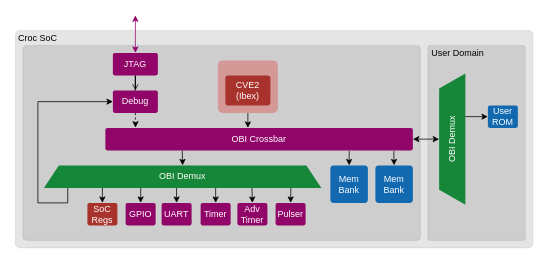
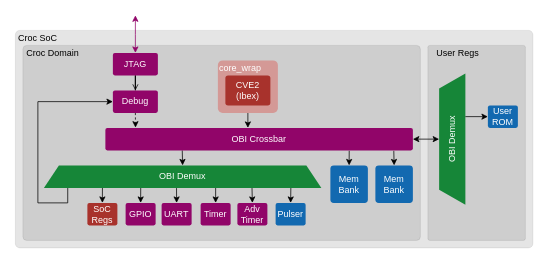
  <mxCell id="0" />
  <mxCell id="1" parent="0" />
  <mxCell id="2" value="" style="rounded=1;whiteSpace=wrap;html=1;arcSize=2;fillColor=#000000;opacity=10;" parent="1" vertex="1"><mxGeometry x="20" y="40" width="690" height="290" as="geometry" /></mxCell>
  <mxCell id="3" value="" style="rounded=1;whiteSpace=wrap;html=1;arcSize=2;fillColor=#000000;opacity=10;" parent="1" vertex="1"><mxGeometry x="570" y="60" width="130" height="260" as="geometry" /></mxCell>
  <mxCell id="4" value="" style="rounded=1;whiteSpace=wrap;html=1;arcSize=2;fillColor=#000000;opacity=10;" parent="1" vertex="1"><mxGeometry x="30" y="60" width="530" height="260" as="geometry" /></mxCell>
  <mxCell id="5" style="edgeStyle=orthogonalEdgeStyle;rounded=0;orthogonalLoop=1;jettySize=auto;html=1;exitX=0.5;exitY=0;exitDx=0;exitDy=0;startArrow=classic;startFill=1;fillColor=#f8cecc;strokeColor=#910569;" parent="1" source="16" edge="1"><mxGeometry relative="1" as="geometry"><mxPoint x="180" y="20" as="targetPoint" /></mxGeometry></mxCell>
  <mxCell id="6" style="edgeStyle=orthogonalEdgeStyle;rounded=0;orthogonalLoop=1;jettySize=auto;html=1;exitX=0.211;exitY=1.003;exitDx=0;exitDy=0;exitPerimeter=0;entryX=0.5;entryY=0;entryDx=0;entryDy=0;" parent="1" source="13" target="24" edge="1"><mxGeometry relative="1" as="geometry" /></mxCell>
  <mxCell id="7" style="edgeStyle=orthogonalEdgeStyle;rounded=0;orthogonalLoop=1;jettySize=auto;html=1;exitX=0.349;exitY=1.005;exitDx=0;exitDy=0;exitPerimeter=0;entryX=0.5;entryY=0;entryDx=0;entryDy=0;" parent="1" source="13" target="25" edge="1"><mxGeometry relative="1" as="geometry" /></mxCell>
  <mxCell id="8" style="edgeStyle=orthogonalEdgeStyle;rounded=0;orthogonalLoop=1;jettySize=auto;html=1;exitX=0.478;exitY=1.01;exitDx=0;exitDy=0;exitPerimeter=0;entryX=0.5;entryY=0;entryDx=0;entryDy=0;" parent="1" source="13" target="26" edge="1"><mxGeometry relative="1" as="geometry" /></mxCell>
  <mxCell id="9" style="edgeStyle=orthogonalEdgeStyle;rounded=0;orthogonalLoop=1;jettySize=auto;html=1;exitX=0.619;exitY=1.003;exitDx=0;exitDy=0;exitPerimeter=0;entryX=0.5;entryY=0;entryDx=0;entryDy=0;" parent="1" source="13" target="27" edge="1"><mxGeometry relative="1" as="geometry" /></mxCell>
  <mxCell id="10" style="edgeStyle=orthogonalEdgeStyle;rounded=0;orthogonalLoop=1;jettySize=auto;html=1;exitX=0.75;exitY=1;exitDx=0;exitDy=0;exitPerimeter=0;entryX=0.5;entryY=0;entryDx=0;entryDy=0;" parent="1" source="13" target="39" edge="1"><mxGeometry relative="1" as="geometry" /></mxCell>
  <mxCell id="11" style="edgeStyle=orthogonalEdgeStyle;rounded=0;orthogonalLoop=1;jettySize=auto;html=1;exitX=0.89;exitY=1;exitDx=0;exitDy=0;exitPerimeter=0;entryX=0.5;entryY=0;entryDx=0;entryDy=0;" parent="1" source="13" target="40" edge="1"><mxGeometry relative="1" as="geometry" /></mxCell>
  <mxCell id="12" style="edgeStyle=orthogonalEdgeStyle;rounded=0;orthogonalLoop=1;jettySize=auto;html=1;exitX=0.086;exitY=1.001;exitDx=0;exitDy=0;exitPerimeter=0;entryX=0;entryY=0.5;entryDx=0;entryDy=0;" parent="1" source="13" target="18" edge="1"><mxGeometry relative="1" as="geometry"><Array as="points"><mxPoint x="90" y="270" /><mxPoint x="50" y="270" /><mxPoint x="50" y="135" /></Array></mxGeometry></mxCell>
  <mxCell id="13" value="OBI Demux" style="shape=trapezoid;perimeter=trapezoidPerimeter;whiteSpace=wrap;html=1;fixedSize=1;rounded=1;fillColor=#168638;strokeColor=none;arcSize=0;points=[[0,1,0,0,0],[0.02,0.73,0,0,0],[0.03,0.5,0,0,0],[0.05,0.27,0,0,0],[0.06,0.07,0,0,0],[0.08,1,0,0,0],[0.21,1,0,0,0],[0.25,0,0,0,0],[0.35,1,0,0,0],[0.48,1,0,0,0],[0.5,0,0,0,0],[0.62,1,0,0,0],[0.75,0,0,0,0],[0.75,1,0,0,0],[0.89,1,0,0,0],[0.94,0.07,0,0,0],[0.95,0.27,0,0,0],[0.97,0.5,0,0,0],[0.98,0.73,0,0,0],[1,1,0,0,0]];fontColor=#FFFFFF;" parent="1" vertex="1"><mxGeometry x="58" y="220" width="370" height="30" as="geometry" /></mxCell>
  <mxCell id="14" value="Croc SoC" style="text;html=1;strokeColor=none;fillColor=none;align=center;verticalAlign=middle;whiteSpace=wrap;rounded=0;opacity=20;" parent="1" vertex="1"><mxGeometry x="20" y="40" width="60" height="20" as="geometry" /></mxCell>
  <mxCell id="15" style="edgeStyle=orthogonalEdgeStyle;rounded=0;orthogonalLoop=1;jettySize=auto;html=1;exitX=0.5;exitY=1;exitDx=0;exitDy=0;endArrow=open;" parent="1" source="16" target="18" edge="1"><mxGeometry relative="1" as="geometry" /></mxCell>
  <mxCell id="16" value="JTAG" style="rounded=1;whiteSpace=wrap;html=1;arcSize=9;fillColor=#910569;strokeColor=none;fontColor=#FFFFFF;" parent="1" vertex="1"><mxGeometry x="150" y="70" width="60" height="30" as="geometry" /></mxCell>
  <mxCell id="17" style="edgeStyle=orthogonalEdgeStyle;rounded=0;orthogonalLoop=1;jettySize=auto;html=1;exitX=0.5;exitY=1;exitDx=0;exitDy=0;entryX=0.098;entryY=-0.012;entryDx=0;entryDy=0;entryPerimeter=0;startArrow=none;startFill=0;endArrow=classic;endFill=1;dashed=1;" parent="1" source="18" target="22" edge="1"><mxGeometry relative="1" as="geometry" /></mxCell>
  <mxCell id="18" value="Debug" style="rounded=1;whiteSpace=wrap;html=1;arcSize=9;fillColor=#910569;strokeColor=none;fontColor=#FFFFFF;" parent="1" vertex="1"><mxGeometry x="150" y="120" width="60" height="30" as="geometry" /></mxCell>
  <mxCell id="19" style="edgeStyle=orthogonalEdgeStyle;rounded=0;orthogonalLoop=1;jettySize=auto;html=1;exitX=0.793;exitY=1.015;exitDx=0;exitDy=0;entryX=0.5;entryY=0;entryDx=0;entryDy=0;exitPerimeter=0;" parent="1" source="22" target="32" edge="1"><mxGeometry relative="1" as="geometry" /></mxCell>
  <mxCell id="20" style="edgeStyle=orthogonalEdgeStyle;rounded=0;orthogonalLoop=1;jettySize=auto;html=1;exitX=0.938;exitY=1.018;exitDx=0;exitDy=0;entryX=0.5;entryY=0;entryDx=0;entryDy=0;exitPerimeter=0;" parent="1" source="22" target="33" edge="1"><mxGeometry relative="1" as="geometry"><Array as="points"><mxPoint x="525" y="202" /><mxPoint x="525" y="202" /></Array></mxGeometry></mxCell>
  <mxCell id="21" style="edgeStyle=orthogonalEdgeStyle;rounded=0;orthogonalLoop=1;jettySize=auto;html=1;exitX=0.25;exitY=1;exitDx=0;exitDy=0;entryX=0.5;entryY=0;entryDx=0;entryDy=0;entryPerimeter=0;" parent="1" source="22" target="13" edge="1"><mxGeometry relative="1" as="geometry" /></mxCell>
  <mxCell id="22" value="OBI Crossbar" style="rounded=1;whiteSpace=wrap;html=1;arcSize=9;fillColor=#910569;strokeColor=none;fontColor=#FFFFFF;" parent="1" vertex="1"><mxGeometry x="140" y="170" width="410" height="30" as="geometry" /></mxCell>
  <mxCell id="23" style="edgeStyle=orthogonalEdgeStyle;rounded=0;orthogonalLoop=1;jettySize=auto;html=1;exitX=0.5;exitY=1;exitDx=0;exitDy=0;startArrow=none;startFill=0;endArrow=classic;endFill=1;" parent="1" source="30" edge="1"><mxGeometry relative="1" as="geometry"><mxPoint x="330" y="170" as="targetPoint" /></mxGeometry></mxCell>
  <mxCell id="24" value="SoC Regs" style="rounded=1;whiteSpace=wrap;html=1;arcSize=9;fillColor=#a8322c;strokeColor=none;fontColor=#FFFFFF;" parent="1" vertex="1"><mxGeometry x="116" y="270" width="40" height="30" as="geometry" /></mxCell>
  <mxCell id="25" value="GPIO&lt;span style=&quot;font-family: monospace; font-size: 0px; text-align: start;&quot;&gt;%3CmxGraphModel%3E%3Croot%3E%3CmxCell%20id%3D%220%22%2F%3E%3CmxCell%20id%3D%221%22%20parent%3D%220%22%2F%3E%3CmxCell%20id%3D%222%22%20value%3D%22SoC%20Regs%22%20style%3D%22rounded%3D1%3BwhiteSpace%3Dwrap%3Bhtml%3D1%3BarcSize%3D9%3BfillColor%3D%23f8cecc%3BstrokeColor%3D%23b85450%3B%22%20vertex%3D%221%22%20parent%3D%221%22%3E%3CmxGeometry%20x%3D%22220%22%20y%3D%22300%22%20width%3D%2240%22%20height%3D%2230%22%20as%3D%22geometry%22%2F%3E%3C%2FmxCell%3E%3C%2Froot%3E%3C%2FmxGraphModel%3E&lt;/span&gt;" style="rounded=1;whiteSpace=wrap;html=1;arcSize=9;fillColor=#910569;strokeColor=none;fontColor=#FFFFFF;" parent="1" vertex="1"><mxGeometry x="167" y="270" width="40" height="30" as="geometry" /></mxCell>
  <mxCell id="26" value="UART" style="rounded=1;whiteSpace=wrap;html=1;arcSize=9;fillColor=#910569;strokeColor=none;fontColor=#FFFFFF;" parent="1" vertex="1"><mxGeometry x="215" y="270" width="40" height="30" as="geometry" /></mxCell>
  <mxCell id="27" value="Timer" style="rounded=1;whiteSpace=wrap;html=1;arcSize=9;fillColor=#910569;strokeColor=none;fontColor=#FFFFFF;" parent="1" vertex="1"><mxGeometry x="267" y="270" width="40" height="30" as="geometry" /></mxCell>
- <mxCell id="29" value="User Domain" style="text;html=1;strokeColor=none;fillColor=none;align=center;verticalAlign=middle;whiteSpace=wrap;rounded=0;opacity=20;" parent="1" vertex="1"><mxGeometry x="570" y="60" width="80" height="20" as="geometry" /></mxCell>
+ <mxCell id="28" value="Croc Domain" style="text;html=1;strokeColor=none;fillColor=none;align=center;verticalAlign=middle;whiteSpace=wrap;rounded=0;opacity=20;" parent="1" vertex="1"><mxGeometry x="30" y="60" width="80" height="20" as="geometry" /></mxCell>
+ <mxCell id="29" value="User Regs" style="text;html=1;strokeColor=none;fillColor=none;align=center;verticalAlign=middle;whiteSpace=wrap;rounded=0;opacity=20;" parent="1" vertex="1"><mxGeometry x="570" y="60" width="80" height="20" as="geometry" /></mxCell>
  <mxCell id="30" value="" style="rounded=1;whiteSpace=wrap;html=1;arcSize=9;fillColor=#d49996;strokeColor=none;" parent="1" vertex="1"><mxGeometry x="290" y="80" width="80" height="70" as="geometry" /></mxCell>
+ <mxCell id="31" value="core_wrap" style="text;html=1;strokeColor=none;fillColor=none;align=center;verticalAlign=middle;whiteSpace=wrap;rounded=0;opacity=60;fontColor=#FFFFFF;" parent="1" vertex="1"><mxGeometry x="290" y="80" width="60" height="20" as="geometry" /></mxCell>
  <mxCell id="32" value="Mem Bank" style="rounded=1;whiteSpace=wrap;html=1;arcSize=9;fillColor=#1269b0;strokeColor=none;fontColor=#FFFFFF;" parent="1" vertex="1"><mxGeometry x="440" y="220" width="50" height="50" as="geometry" /></mxCell>
  <mxCell id="33" value="Mem Bank" style="rounded=1;whiteSpace=wrap;html=1;arcSize=9;fillColor=#1269b0;strokeColor=none;fontColor=#FFFFFF;" parent="1" vertex="1"><mxGeometry x="500" y="220" width="50" height="50" as="geometry" /></mxCell>
  <mxCell id="34" value="CVE2&lt;br&gt;(Ibex)&lt;span style=&quot;font-family: monospace; font-size: 0px; text-align: start;&quot;&gt;%3CmxGraphModel%3E%3Croot%3E%3CmxCell%20id%3D%220%22%2F%3E%3CmxCell%20id%3D%221%22%20parent%3D%220%22%2F%3E%3CmxCell%20id%3D%222%22%20value%3D%22Debug%22%20style%3D%22rounded%3D1%3BwhiteSpace%3Dwrap%3Bhtml%3D1%3BarcSize%3D9%3BfillColor%3D%23f8cecc%3BstrokeColor%3D%23b85450%3B%22%20vertex%3D%221%22%20parent%3D%221%22%3E%3CmxGeometry%20x%3D%22240%22%20y%3D%22160%22%20width%3D%2260%22%20height%3D%2230%22%20as%3D%22geometry%22%2F%3E%3C%2FmxCell%3E%3C%2Froot%3E%3C%2FmxGraphModel%3E&lt;/span&gt;" style="rounded=1;whiteSpace=wrap;html=1;arcSize=9;fillColor=#a8322c;strokeColor=none;fontColor=#FFFFFF;" parent="1" vertex="1"><mxGeometry x="300" y="100" width="60" height="40" as="geometry" /></mxCell>
  <mxCell id="35" style="edgeStyle=orthogonalEdgeStyle;rounded=0;orthogonalLoop=1;jettySize=auto;html=1;exitX=0.5;exitY=0;exitDx=0;exitDy=0;entryX=1;entryY=0.5;entryDx=0;entryDy=0;startArrow=classic;startFill=1;endArrow=classic;endFill=1;" parent="1" source="36" target="22" edge="1"><mxGeometry relative="1" as="geometry" /></mxCell>
  <mxCell id="36" value="OBI Demux" style="shape=trapezoid;perimeter=trapezoidPerimeter;whiteSpace=wrap;html=1;fixedSize=1;rounded=1;fillColor=#168638;strokeColor=none;arcSize=0;rotation=-90;fontColor=#FFFFFF;" parent="1" vertex="1"><mxGeometry x="515" y="167.5" width="175" height="35" as="geometry" /></mxCell>
  <mxCell id="37" style="edgeStyle=orthogonalEdgeStyle;rounded=0;orthogonalLoop=1;jettySize=auto;html=1;exitX=0;exitY=0.5;exitDx=0;exitDy=0;entryX=0.673;entryY=1.001;entryDx=0;entryDy=0;entryPerimeter=0;startArrow=classic;startFill=1;endArrow=none;endFill=0;" parent="1" source="38" target="36" edge="1"><mxGeometry relative="1" as="geometry" /></mxCell>
  <mxCell id="38" value="User ROM" style="rounded=1;whiteSpace=wrap;html=1;arcSize=9;fillColor=#1269b0;strokeColor=none;fontColor=#FFFFFF;" parent="1" vertex="1"><mxGeometry x="650" y="140" width="40" height="30" as="geometry" /></mxCell>
  <mxCell id="39" value="Adv Timer" style="rounded=1;whiteSpace=wrap;html=1;arcSize=9;fillColor=#910569;strokeColor=none;fontColor=#FFFFFF;" parent="1" vertex="1"><mxGeometry x="316" y="270" width="40" height="30" as="geometry" /></mxCell>
- <mxCell id="40" value="Pulser" style="rounded=1;whiteSpace=wrap;html=1;arcSize=9;fillColor=#910569;strokeColor=none;fontColor=#FFFFFF;" parent="1" vertex="1"><mxGeometry x="367" y="270" width="40" height="30" as="geometry" /></mxCell>
+ <mxCell id="40" value="Pulser" style="rounded=1;whiteSpace=wrap;html=1;arcSize=9;fillColor=#1269b0;strokeColor=none;fontColor=#FFFFFF;" parent="1" vertex="1"><mxGeometry x="367" y="270" width="40" height="30" as="geometry" /></mxCell>
